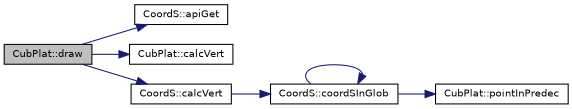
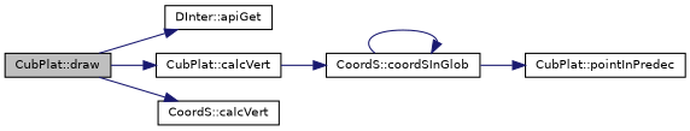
  digraph {
    rankdir=LR
    node [color=black fillcolor=white fontname=Helvetica fontsize=10 shape=record style=filled]
    edge [color=midnightblue fontname=Helvetica fontsize=10 labelfontname=Helvetica labelfontsize=10 style=solid]
    n1 [fillcolor=grey75 fontcolor=black height=0.2 label="CubPlat::draw" width=0.4]
-   n2 [height=0.2 label="CoordS::apiGet" width=0.4]
+   n2 [height=0.2 label="DInter::apiGet" width=0.4]
    n3 [height=0.2 label="CubPlat::calcVert" width=0.4]
    n4 [height=0.2 label="CoordS::calcVert" width=0.4]
    n5 [height=0.2 label="CoordS::coordSInGlob" width=0.4]
    n6 [height=0.2 label="CubPlat::pointInPredec" width=0.4]
    n1 -> n2
    n1 -> n3
    n1 -> n4
-   n4 -> n5
+   n3 -> n5
    n5 -> n5
    n5 -> n6
  }
